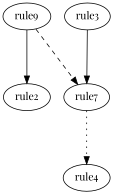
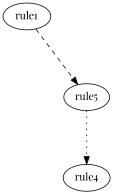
  digraph {
    fontname="Playfair Display"
    rankdir=TB
    ranksep=1.0
    node [fontname="Playfair Display"]
    edge [fontname="Playfair Display" style=solid]
-   rule1 [label=rule9]
-   rule2
-   rule5 [label=rule7]
-   rule3
+   rule1
+   rule5
    rule4
-   rule1 -> rule2
    rule1 -> rule5 [style=dashed]
    rule5 -> rule4 [style=dotted]
-   rule3 -> rule5
  }
